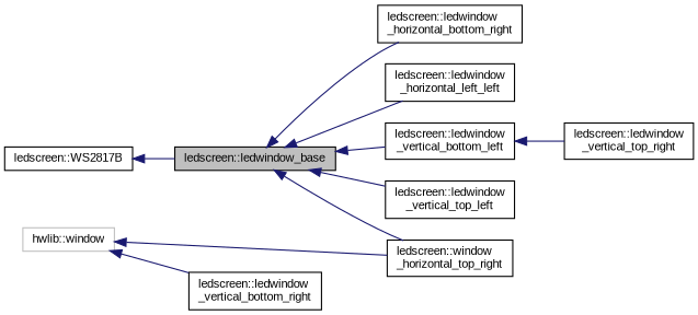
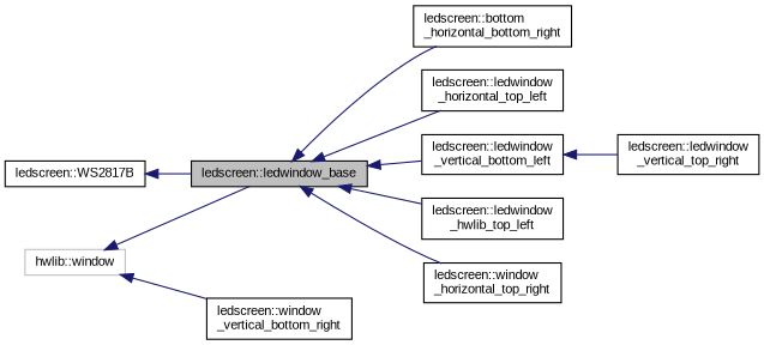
  digraph {
    fontname="Liberation Sans"
    rankdir=LR
    node [color=black fillcolor=white fontname="Liberation Sans" fontsize=10 shape=record style=filled]
    edge [color=midnightblue dir=back fontname="Liberation Sans" fontsize=10 labelfontname=Helvetica labelfontsize=10 style=solid]
    n1 [fillcolor=grey75 fontcolor=black height=0.2 label="ledscreen::ledwindow_base" width=0.4]
-   n2 [height=0.2 label="ledscreen::ledwindow\l_horizontal_bottom_right" width=0.4]
-   n3 [height=0.2 label="ledscreen::ledwindow\l_horizontal_left_left" width=0.4]
+   n2 [height=0.2 label="ledscreen::bottom\l_horizontal_bottom_right" width=0.4]
+   n3 [height=0.2 label="ledscreen::ledwindow\l_horizontal_top_left" width=0.4]
    n4 [height=0.2 label="ledscreen::window\l_horizontal_top_right" width=0.4]
    n5 [height=0.2 label="ledscreen::ledwindow\l_vertical_bottom_left" width=0.4]
-   n6 [height=0.2 label="ledscreen::ledwindow\l_vertical_top_left" width=0.4]
+   n6 [height=0.2 label="ledscreen::ledwindow\l_hwlib_top_left" width=0.4]
    n7 [height=0.2 label="ledscreen::ledwindow\l_vertical_top_right" width=0.4]
-   n8 [height=0.2 label="ledscreen::ledwindow\l_vertical_bottom_right" width=0.4]
+   n8 [height=0.2 label="ledscreen::window\l_vertical_bottom_right" width=0.4]
    n9 [color=grey75 height=0.2 label="hwlib::window" width=0.4]
    n10 [height=0.2 label="ledscreen::WS2817B" width=0.4]
    n1 -> n2
    n1 -> n3
    n1 -> n4
    n1 -> n5
    n1 -> n6
    n5 -> n7
-   n9 -> n4
+   n9 -> n1
    n9 -> n8
    n10 -> n1
  }
